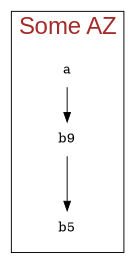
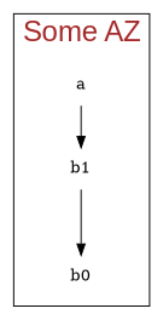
  digraph {
    fontcolor=brown
    fontname=Arial
    fontsize=25
    rankdir=TB
    node [shape=none]
    edge [fontname=Arial fontsize=20]
    a [width=1]
-   b0 [width=1 label=b5]
-   b1 [width=1 label=b9]
+   b0 [width=1]
+   b1 [width=1]
    subgraph cluster_1 {
      label="Some AZ"
      a
      b0
      b1
    }
    a -> b1
    b1 -> b0 [label="      "]
  }
